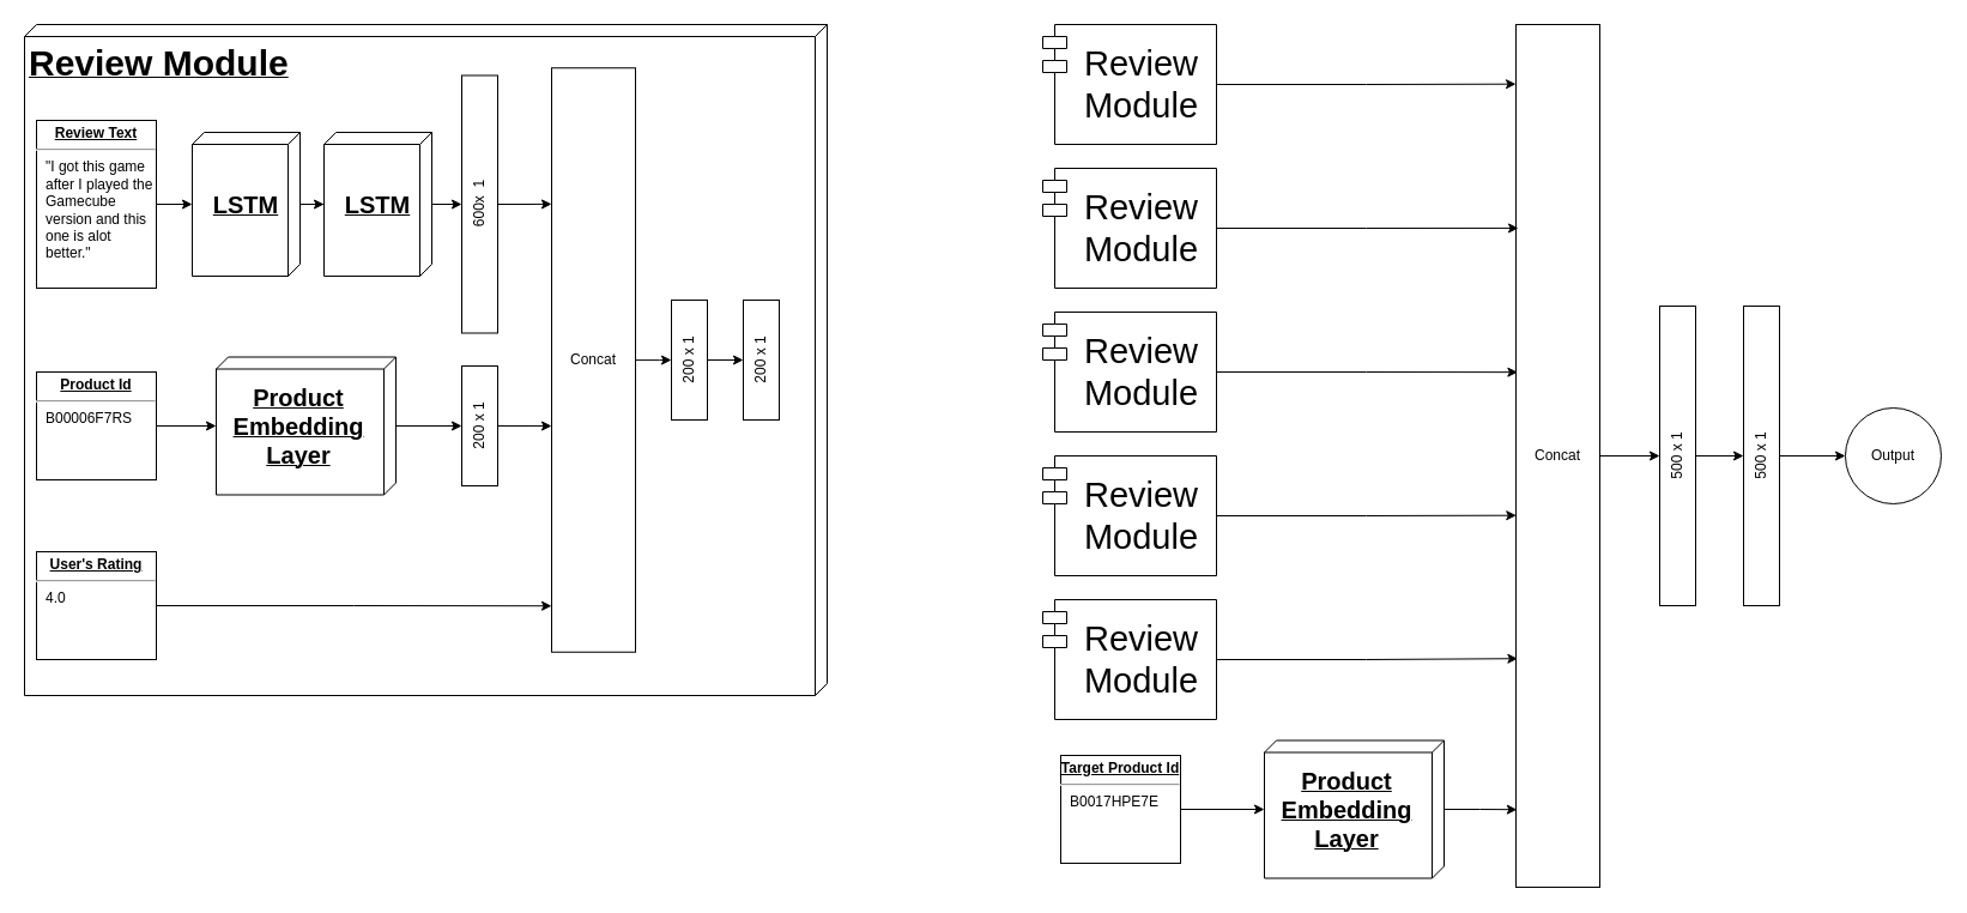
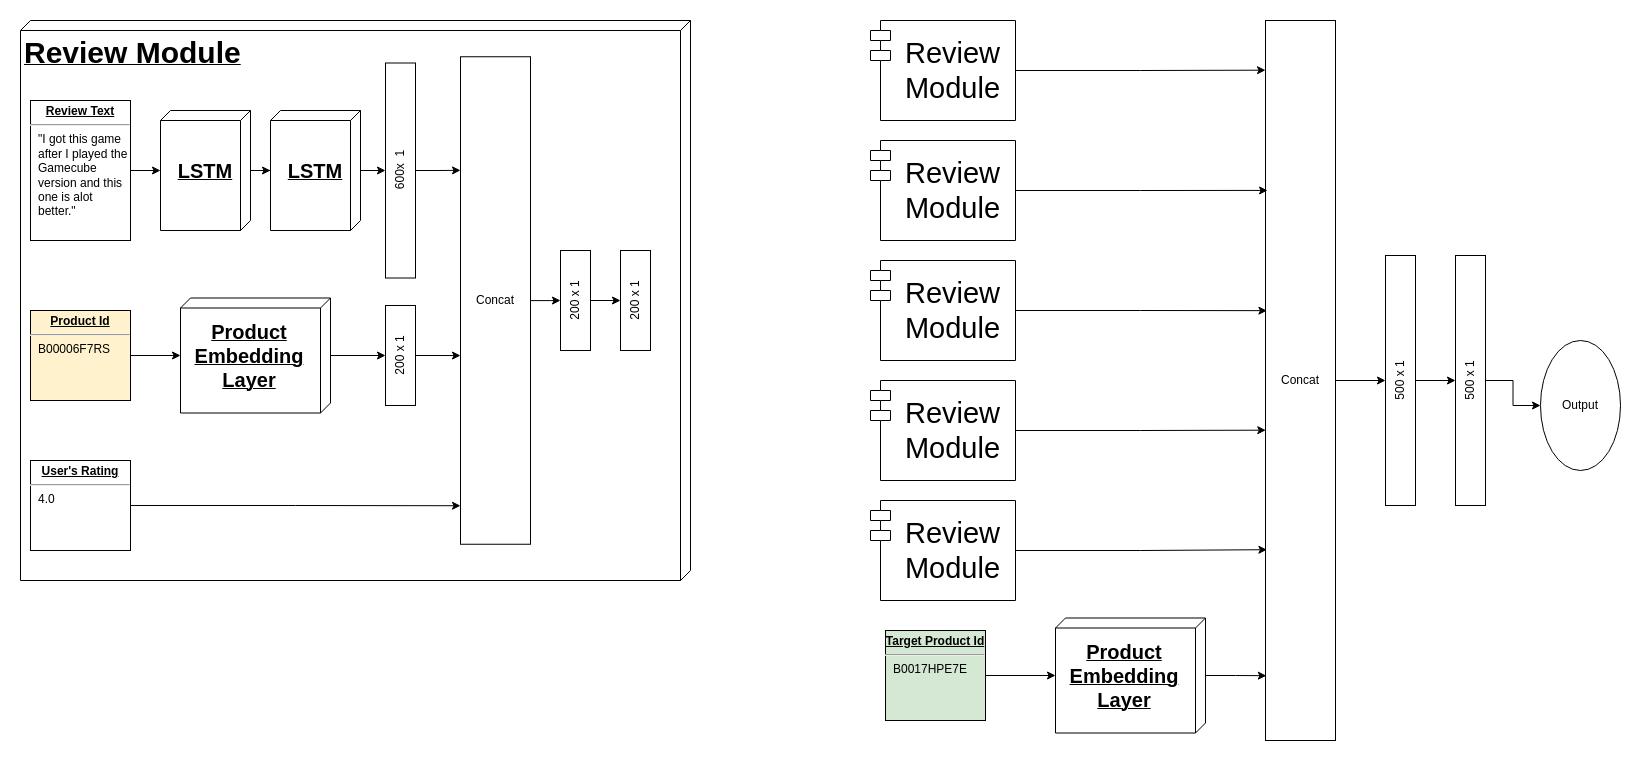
  <mxCell id="0" />
  <mxCell id="1" parent="0" />
  <mxCell id="2" value="&lt;b&gt;&lt;font style=&quot;font-size: 30px;&quot;&gt;Review Module&lt;/font&gt;&lt;/b&gt;" style="verticalAlign=top;align=left;spacingTop=8;spacingLeft=2;spacingRight=12;shape=cube;size=10;direction=south;fontStyle=4;html=1;whiteSpace=wrap;" parent="1" vertex="1"><mxGeometry x="20" y="20" width="670" height="560" as="geometry" /></mxCell>
  <mxCell id="3" style="edgeStyle=orthogonalEdgeStyle;rounded=0;orthogonalLoop=1;jettySize=auto;html=1;" edge="1" parent="1" source="4" target="23"><mxGeometry relative="1" as="geometry" /></mxCell>
  <mxCell id="4" value="&lt;span style=&quot;font-size: 20px;&quot;&gt;&lt;b&gt;LSTM&lt;br&gt;&lt;/b&gt;&lt;/span&gt;" style="verticalAlign=middle;align=center;spacingTop=0;spacingLeft=0;spacingRight=0;shape=cube;size=10;direction=south;fontStyle=4;html=1;whiteSpace=wrap;spacing=0;" parent="1" vertex="1"><mxGeometry x="160" y="110" width="90" height="120" as="geometry" /></mxCell>
  <mxCell id="5" style="edgeStyle=orthogonalEdgeStyle;rounded=0;orthogonalLoop=1;jettySize=auto;html=1;" parent="1" source="6" target="4" edge="1"><mxGeometry relative="1" as="geometry" /></mxCell>
  <mxCell id="6" value="&lt;p style=&quot;margin:0px;margin-top:4px;text-align:center;text-decoration:underline;&quot;&gt;&lt;b&gt;Review Text&lt;/b&gt;&lt;/p&gt;&lt;hr&gt;&lt;p style=&quot;margin:0px;margin-left:8px;&quot;&gt;&quot;I got this game after I played the Gamecube version and this one is alot better.&quot;&lt;br&gt;&lt;/p&gt;" style="verticalAlign=top;align=left;overflow=fill;fontSize=12;fontFamily=Helvetica;html=1;whiteSpace=wrap;" parent="1" vertex="1"><mxGeometry x="30" y="100" width="100" height="140" as="geometry" /></mxCell>
  <mxCell id="7" style="edgeStyle=orthogonalEdgeStyle;rounded=0;orthogonalLoop=1;jettySize=auto;html=1;" parent="1" source="8" target="11" edge="1"><mxGeometry relative="1" as="geometry" /></mxCell>
- <mxCell id="8" value="&lt;p style=&quot;margin:0px;margin-top:4px;text-align:center;text-decoration:underline;&quot;&gt;&lt;b&gt;Product Id&lt;/b&gt;&lt;/p&gt;&lt;hr&gt;&lt;p style=&quot;margin:0px;margin-left:8px;&quot;&gt;B00006F7RS&lt;br&gt;&lt;/p&gt;" style="verticalAlign=top;align=left;overflow=fill;fontSize=12;fontFamily=Helvetica;html=1;whiteSpace=wrap;" parent="1" vertex="1"><mxGeometry x="30" y="310" width="100" height="90" as="geometry" /></mxCell>
+ <mxCell id="8" value="&lt;p style=&quot;margin:0px;margin-top:4px;text-align:center;text-decoration:underline;&quot;&gt;&lt;b&gt;Product Id&lt;/b&gt;&lt;/p&gt;&lt;hr&gt;&lt;p style=&quot;margin:0px;margin-left:8px;&quot;&gt;B00006F7RS&lt;br&gt;&lt;/p&gt;" style="verticalAlign=top;align=left;overflow=fill;fontSize=12;fontFamily=Helvetica;html=1;whiteSpace=wrap;fillColor=#fff2cc;" parent="1" vertex="1"><mxGeometry x="30" y="310" width="100" height="90" as="geometry" /></mxCell>
  <mxCell id="9" value="&lt;p style=&quot;margin:0px;margin-top:4px;text-align:center;text-decoration:underline;&quot;&gt;&lt;b&gt;User's Rating&lt;/b&gt;&lt;/p&gt;&lt;hr&gt;&lt;p style=&quot;margin:0px;margin-left:8px;&quot;&gt;4.0&lt;br&gt;&lt;/p&gt;" style="verticalAlign=top;align=left;overflow=fill;fontSize=12;fontFamily=Helvetica;html=1;whiteSpace=wrap;" parent="1" vertex="1"><mxGeometry x="30" y="460" width="100" height="90" as="geometry" /></mxCell>
  <mxCell id="10" value="" style="edgeStyle=orthogonalEdgeStyle;rounded=0;orthogonalLoop=1;jettySize=auto;html=1;" parent="1" source="11" target="12" edge="1"><mxGeometry relative="1" as="geometry" /></mxCell>
  <mxCell id="11" value="&lt;span style=&quot;font-size: 20px;&quot;&gt;&lt;b&gt;Product&lt;br&gt;Embedding Layer&lt;/b&gt;&lt;/span&gt;" style="verticalAlign=middle;align=center;spacingTop=0;spacingLeft=0;spacingRight=12;shape=cube;size=10;direction=south;fontStyle=4;html=1;whiteSpace=wrap;spacing=0;" parent="1" vertex="1"><mxGeometry x="180" y="297.5" width="150" height="115" as="geometry" /></mxCell>
  <mxCell id="12" value="200 x 1" style="whiteSpace=wrap;html=1;verticalAlign=middle;spacingTop=0;spacingLeft=0;spacingRight=0;fontStyle=0;align=center;spacing=0;horizontal=0;" parent="1" vertex="1"><mxGeometry x="385" y="305" width="30" height="100" as="geometry" /></mxCell>
  <mxCell id="13" value="600x&amp;nbsp; 1" style="whiteSpace=wrap;html=1;verticalAlign=middle;spacingTop=0;spacingLeft=0;spacingRight=0;fontStyle=0;align=center;spacing=0;horizontal=0;" parent="1" vertex="1"><mxGeometry x="385" y="62.5" width="30" height="215" as="geometry" /></mxCell>
  <mxCell id="14" style="edgeStyle=orthogonalEdgeStyle;rounded=0;orthogonalLoop=1;jettySize=auto;html=1;entryX=0;entryY=0.5;entryDx=0;entryDy=0;" parent="1" source="15" target="17" edge="1"><mxGeometry relative="1" as="geometry" /></mxCell>
  <mxCell id="15" value="Concat" style="whiteSpace=wrap;html=1;spacingTop=0;spacingLeft=0;spacingRight=0;fontStyle=0;spacing=0;" parent="1" vertex="1"><mxGeometry x="460" y="56.25" width="70" height="487.5" as="geometry" /></mxCell>
  <mxCell id="16" style="edgeStyle=orthogonalEdgeStyle;rounded=0;orthogonalLoop=1;jettySize=auto;html=1;" parent="1" source="17" target="18" edge="1"><mxGeometry relative="1" as="geometry" /></mxCell>
  <mxCell id="17" value="200 x 1" style="whiteSpace=wrap;html=1;verticalAlign=middle;spacingTop=0;spacingLeft=0;spacingRight=0;fontStyle=0;align=center;spacing=0;horizontal=0;" parent="1" vertex="1"><mxGeometry x="560" y="250" width="30" height="100" as="geometry" /></mxCell>
  <mxCell id="18" value="200 x 1" style="whiteSpace=wrap;html=1;verticalAlign=middle;spacingTop=0;spacingLeft=0;spacingRight=0;fontStyle=0;align=center;spacing=0;horizontal=0;" parent="1" vertex="1"><mxGeometry x="620" y="250" width="30" height="100" as="geometry" /></mxCell>
  <mxCell id="19" style="edgeStyle=orthogonalEdgeStyle;rounded=0;orthogonalLoop=1;jettySize=auto;html=1;entryX=0;entryY=0.233;entryDx=0;entryDy=0;entryPerimeter=0;" parent="1" source="13" target="15" edge="1"><mxGeometry relative="1" as="geometry" /></mxCell>
  <mxCell id="20" style="edgeStyle=orthogonalEdgeStyle;rounded=0;orthogonalLoop=1;jettySize=auto;html=1;entryX=0;entryY=0.613;entryDx=0;entryDy=0;entryPerimeter=0;" parent="1" source="12" target="15" edge="1"><mxGeometry relative="1" as="geometry" /></mxCell>
  <mxCell id="21" style="edgeStyle=orthogonalEdgeStyle;rounded=0;orthogonalLoop=1;jettySize=auto;html=1;entryX=0;entryY=0.921;entryDx=0;entryDy=0;entryPerimeter=0;" parent="1" source="9" target="15" edge="1"><mxGeometry relative="1" as="geometry" /></mxCell>
  <mxCell id="22" style="edgeStyle=orthogonalEdgeStyle;rounded=0;orthogonalLoop=1;jettySize=auto;html=1;" edge="1" parent="1" source="23" target="13"><mxGeometry relative="1" as="geometry" /></mxCell>
  <mxCell id="23" value="&lt;span style=&quot;font-size: 20px;&quot;&gt;&lt;b&gt;LSTM&lt;br&gt;&lt;/b&gt;&lt;/span&gt;" style="verticalAlign=middle;align=center;spacingTop=0;spacingLeft=0;spacingRight=0;shape=cube;size=10;direction=south;fontStyle=4;html=1;whiteSpace=wrap;spacing=0;" vertex="1" parent="1"><mxGeometry x="270" y="110" width="90" height="120" as="geometry" /></mxCell>
  <mxCell id="24" value="&lt;font style=&quot;font-size: 29px;&quot;&gt;Review Module&lt;/font&gt;" style="shape=module;align=left;spacingLeft=20;align=center;verticalAlign=middle;whiteSpace=wrap;html=1;" vertex="1" parent="1"><mxGeometry x="870" y="20" width="145" height="100" as="geometry" /></mxCell>
  <mxCell id="25" value="&lt;font style=&quot;font-size: 29px;&quot;&gt;Review Module&lt;/font&gt;" style="shape=module;align=left;spacingLeft=20;align=center;verticalAlign=middle;whiteSpace=wrap;html=1;" vertex="1" parent="1"><mxGeometry x="870" y="140" width="145" height="100" as="geometry" /></mxCell>
  <mxCell id="26" value="&lt;font style=&quot;font-size: 29px;&quot;&gt;Review Module&lt;/font&gt;" style="shape=module;align=left;spacingLeft=20;align=center;verticalAlign=middle;whiteSpace=wrap;html=1;" vertex="1" parent="1"><mxGeometry x="870" y="260" width="145" height="100" as="geometry" /></mxCell>
  <mxCell id="27" value="&lt;font style=&quot;font-size: 29px;&quot;&gt;Review Module&lt;/font&gt;" style="shape=module;align=left;spacingLeft=20;align=center;verticalAlign=middle;whiteSpace=wrap;html=1;" vertex="1" parent="1"><mxGeometry x="870" y="380" width="145" height="100" as="geometry" /></mxCell>
  <mxCell id="28" value="&lt;font style=&quot;font-size: 29px;&quot;&gt;Review Module&lt;/font&gt;" style="shape=module;align=left;spacingLeft=20;align=center;verticalAlign=middle;whiteSpace=wrap;html=1;" vertex="1" parent="1"><mxGeometry x="870" y="500" width="145" height="100" as="geometry" /></mxCell>
  <mxCell id="29" style="edgeStyle=orthogonalEdgeStyle;rounded=0;orthogonalLoop=1;jettySize=auto;html=1;" edge="1" parent="1" source="30" target="31"><mxGeometry relative="1" as="geometry" /></mxCell>
- <mxCell id="30" value="&lt;p style=&quot;margin:0px;margin-top:4px;text-align:center;text-decoration:underline;&quot;&gt;&lt;b&gt;Target Product Id&lt;/b&gt;&lt;/p&gt;&lt;hr&gt;&lt;p style=&quot;margin:0px;margin-left:8px;&quot;&gt;B0017HPE7E&lt;br&gt;&lt;/p&gt;" style="verticalAlign=top;align=left;overflow=fill;fontSize=12;fontFamily=Helvetica;html=1;whiteSpace=wrap;" vertex="1" parent="1"><mxGeometry x="885" y="630" width="100" height="90" as="geometry" /></mxCell>
+ <mxCell id="30" value="&lt;p style=&quot;margin:0px;margin-top:4px;text-align:center;text-decoration:underline;&quot;&gt;&lt;b&gt;Target Product Id&lt;/b&gt;&lt;/p&gt;&lt;hr&gt;&lt;p style=&quot;margin:0px;margin-left:8px;&quot;&gt;B0017HPE7E&lt;br&gt;&lt;/p&gt;" style="verticalAlign=top;align=left;overflow=fill;fontSize=12;fontFamily=Helvetica;html=1;whiteSpace=wrap;fillColor=#d5e8d4;" vertex="1" parent="1"><mxGeometry x="885" y="630" width="100" height="90" as="geometry" /></mxCell>
  <mxCell id="31" value="&lt;span style=&quot;font-size: 20px;&quot;&gt;&lt;b&gt;Product&lt;br&gt;Embedding Layer&lt;/b&gt;&lt;/span&gt;" style="verticalAlign=middle;align=center;spacingTop=0;spacingLeft=0;spacingRight=12;shape=cube;size=10;direction=south;fontStyle=4;html=1;whiteSpace=wrap;spacing=0;" vertex="1" parent="1"><mxGeometry x="1055" y="617.5" width="150" height="115" as="geometry" /></mxCell>
  <mxCell id="32" style="edgeStyle=orthogonalEdgeStyle;rounded=0;orthogonalLoop=1;jettySize=auto;html=1;" edge="1" parent="1" source="33" target="41"><mxGeometry relative="1" as="geometry" /></mxCell>
  <mxCell id="33" value="Concat" style="whiteSpace=wrap;html=1;spacingTop=0;spacingLeft=0;spacingRight=0;fontStyle=0;spacing=0;" vertex="1" parent="1"><mxGeometry x="1265" y="20" width="70" height="720" as="geometry" /></mxCell>
  <mxCell id="34" style="edgeStyle=orthogonalEdgeStyle;rounded=0;orthogonalLoop=1;jettySize=auto;html=1;entryX=0;entryY=0.069;entryDx=0;entryDy=0;entryPerimeter=0;" edge="1" parent="1" source="24" target="33"><mxGeometry relative="1" as="geometry" /></mxCell>
  <mxCell id="35" style="edgeStyle=orthogonalEdgeStyle;rounded=0;orthogonalLoop=1;jettySize=auto;html=1;entryX=0.029;entryY=0.236;entryDx=0;entryDy=0;entryPerimeter=0;" edge="1" parent="1" source="25" target="33"><mxGeometry relative="1" as="geometry" /></mxCell>
  <mxCell id="36" style="edgeStyle=orthogonalEdgeStyle;rounded=0;orthogonalLoop=1;jettySize=auto;html=1;entryX=0.02;entryY=0.403;entryDx=0;entryDy=0;entryPerimeter=0;" edge="1" parent="1" source="26" target="33"><mxGeometry relative="1" as="geometry" /></mxCell>
  <mxCell id="37" style="edgeStyle=orthogonalEdgeStyle;rounded=0;orthogonalLoop=1;jettySize=auto;html=1;entryX=0.004;entryY=0.569;entryDx=0;entryDy=0;entryPerimeter=0;" edge="1" parent="1" source="27" target="33"><mxGeometry relative="1" as="geometry" /></mxCell>
  <mxCell id="38" style="edgeStyle=orthogonalEdgeStyle;rounded=0;orthogonalLoop=1;jettySize=auto;html=1;entryX=0.02;entryY=0.735;entryDx=0;entryDy=0;entryPerimeter=0;" edge="1" parent="1" source="28" target="33"><mxGeometry relative="1" as="geometry" /></mxCell>
  <mxCell id="39" style="edgeStyle=orthogonalEdgeStyle;rounded=0;orthogonalLoop=1;jettySize=auto;html=1;entryX=0.012;entryY=0.91;entryDx=0;entryDy=0;entryPerimeter=0;" edge="1" parent="1" source="31" target="33"><mxGeometry relative="1" as="geometry" /></mxCell>
  <mxCell id="40" value="" style="edgeStyle=orthogonalEdgeStyle;rounded=0;orthogonalLoop=1;jettySize=auto;html=1;" edge="1" parent="1" source="41" target="43"><mxGeometry relative="1" as="geometry" /></mxCell>
  <mxCell id="41" value="500 x 1" style="whiteSpace=wrap;html=1;verticalAlign=middle;spacingTop=0;spacingLeft=0;spacingRight=0;fontStyle=0;align=center;spacing=0;horizontal=0;" vertex="1" parent="1"><mxGeometry x="1385" y="255" width="30" height="250" as="geometry" /></mxCell>
  <mxCell id="42" value="" style="edgeStyle=orthogonalEdgeStyle;rounded=0;orthogonalLoop=1;jettySize=auto;html=1;" edge="1" parent="1" source="43" target="44"><mxGeometry relative="1" as="geometry" /></mxCell>
  <mxCell id="43" value="500 x 1" style="whiteSpace=wrap;html=1;verticalAlign=middle;spacingTop=0;spacingLeft=0;spacingRight=0;fontStyle=0;align=center;spacing=0;horizontal=0;" vertex="1" parent="1"><mxGeometry x="1455" y="255" width="30" height="250" as="geometry" /></mxCell>
- <mxCell id="44" value="Output" style="ellipse;whiteSpace=wrap;html=1;spacingTop=0;spacingLeft=0;spacingRight=0;fontStyle=0;spacing=0;" vertex="1" parent="1"><mxGeometry x="1540" y="340" width="80" height="80" as="geometry" /></mxCell>
+ <mxCell id="44" value="Output" style="ellipse;whiteSpace=wrap;html=1;spacingTop=0;spacingLeft=0;spacingRight=0;fontStyle=0;spacing=0;" vertex="1" parent="1"><mxGeometry x="1540" y="340" width="80" height="130" as="geometry" /></mxCell>
